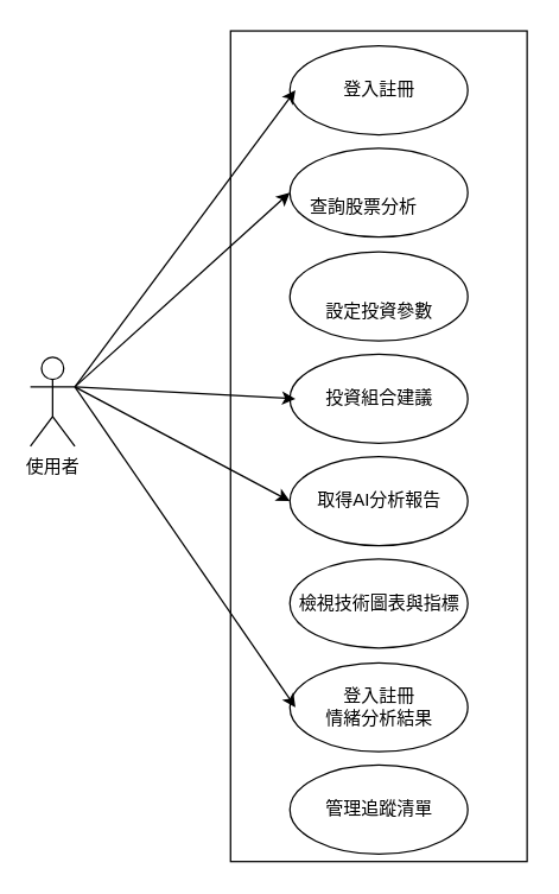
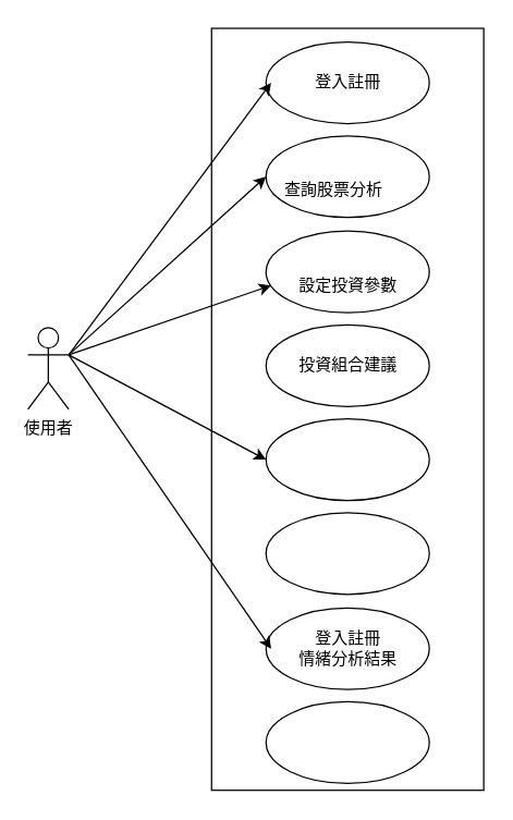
  <mxCell id="0" />
  <mxCell id="1" parent="0" />
  <mxCell id="2" value="使用者" style="shape=umlActor;verticalLabelPosition=bottom;verticalAlign=top;html=1;outlineConnect=0;" parent="1" vertex="1"><mxGeometry x="20" y="240" width="30" height="60" as="geometry" /></mxCell>
  <mxCell id="3" value="" style="group;fillColor=none;" parent="1" vertex="1" connectable="0"><mxGeometry x="155" y="20" width="200" height="560" as="geometry" /></mxCell>
  <mxCell id="4" value="" style="rounded=0;whiteSpace=wrap;html=1;fillColor=none;" parent="3" vertex="1"><mxGeometry width="200" height="560" as="geometry" /></mxCell>
  <mxCell id="5" value="" style="group;fillColor=none;" parent="3" vertex="1" connectable="0"><mxGeometry x="40" y="287" width="120" height="60" as="geometry" /></mxCell>
  <mxCell id="6" value="" style="ellipse;whiteSpace=wrap;html=1;fillColor=none;" parent="5" vertex="1"><mxGeometry width="120" height="60" as="geometry" /></mxCell>
- <mxCell id="7" value="取得AI分析報告" style="text;html=1;strokeColor=none;fillColor=none;align=center;verticalAlign=middle;whiteSpace=wrap;rounded=0;" parent="5" vertex="1"><mxGeometry x="12.5" y="15" width="95" height="30" as="geometry" /></mxCell>
  <mxCell id="8" value="" style="group;fillColor=none;" parent="3" vertex="1" connectable="0"><mxGeometry x="40" y="218" width="120" height="60" as="geometry" /></mxCell>
  <mxCell id="9" value="" style="ellipse;whiteSpace=wrap;html=1;fillColor=none;" parent="8" vertex="1"><mxGeometry width="120" height="60" as="geometry" /></mxCell>
  <mxCell id="10" value="投資組合建議" style="text;html=1;strokeColor=none;fillColor=none;align=center;verticalAlign=middle;whiteSpace=wrap;rounded=0;" parent="8" vertex="1"><mxGeometry x="3.75" y="15" width="112.5" height="30" as="geometry" /></mxCell>
  <mxCell id="11" value="" style="group" parent="3" vertex="1" connectable="0"><mxGeometry x="40" y="149" width="120" height="60" as="geometry" /></mxCell>
  <mxCell id="12" value="" style="ellipse;whiteSpace=wrap;html=1;fillColor=none;" parent="11" vertex="1"><mxGeometry width="120" height="60" as="geometry" /></mxCell>
  <mxCell id="13" value="設定投資參數" style="text;html=1;strokeColor=none;fillColor=none;align=center;verticalAlign=middle;whiteSpace=wrap;rounded=0;" parent="11" vertex="1"><mxGeometry x="3.75" y="25" width="112.5" height="30" as="geometry" /></mxCell>
  <mxCell id="14" value="" style="group" parent="3" vertex="1" connectable="0"><mxGeometry x="40" y="79" width="120" height="60" as="geometry" /></mxCell>
  <mxCell id="15" value="" style="group" parent="14" vertex="1" connectable="0"><mxGeometry width="120" height="60" as="geometry" /></mxCell>
  <mxCell id="16" value="" style="ellipse;whiteSpace=wrap;html=1;fillColor=none;" parent="15" vertex="1"><mxGeometry width="120" height="60" as="geometry" /></mxCell>
  <mxCell id="17" value="查詢股票分析" style="text;html=1;strokeColor=none;fillColor=none;align=center;verticalAlign=middle;whiteSpace=wrap;rounded=0;" parent="15" vertex="1"><mxGeometry x="10" y="25" width="80" height="30" as="geometry" /></mxCell>
  <mxCell id="18" value="" style="group;fillColor=none;" parent="3" vertex="1" connectable="0"><mxGeometry x="40" y="356" width="120" height="60" as="geometry" /></mxCell>
  <mxCell id="19" value="" style="ellipse;whiteSpace=wrap;html=1;fillColor=none;" parent="18" vertex="1"><mxGeometry width="120" height="60" as="geometry" /></mxCell>
- <mxCell id="20" value="檢視技術圖表與指標" style="text;html=1;strokeColor=none;fillColor=none;align=center;verticalAlign=middle;whiteSpace=wrap;rounded=0;" parent="18" vertex="1"><mxGeometry x="3.75" y="15" width="112.5" height="30" as="geometry" /></mxCell>
  <mxCell id="21" value="" style="group;fillColor=none;" parent="3" vertex="1" connectable="0"><mxGeometry x="40" y="495" width="120" height="60" as="geometry" /></mxCell>
  <mxCell id="22" value="" style="ellipse;whiteSpace=wrap;html=1;fillColor=none;" parent="21" vertex="1"><mxGeometry width="120" height="60" as="geometry" /></mxCell>
- <mxCell id="23" value="管理追蹤清單" style="text;html=1;strokeColor=none;fillColor=none;align=center;verticalAlign=middle;whiteSpace=wrap;rounded=0;" parent="21" vertex="1"><mxGeometry x="3.75" y="15" width="112.5" height="30" as="geometry" /></mxCell>
  <mxCell id="24" value="" style="group;fillColor=none;" parent="3" vertex="1" connectable="0"><mxGeometry x="40" y="426" width="120" height="60" as="geometry" /></mxCell>
  <mxCell id="25" value="" style="ellipse;whiteSpace=wrap;html=1;fillColor=none;" parent="24" vertex="1"><mxGeometry width="120" height="60" as="geometry" /></mxCell>
  <mxCell id="26" value="登入註冊&lt;br style=&quot;border-color: var(--border-color);&quot;&gt;情緒分析結果" style="text;html=1;strokeColor=none;fillColor=none;align=center;verticalAlign=middle;whiteSpace=wrap;rounded=0;" parent="24" vertex="1"><mxGeometry x="3.75" y="15" width="112.5" height="30" as="geometry" /></mxCell>
  <mxCell id="27" value="" style="group;fillColor=none;" parent="3" vertex="1" connectable="0"><mxGeometry x="40" y="10" width="120" height="60" as="geometry" /></mxCell>
  <mxCell id="28" value="" style="ellipse;whiteSpace=wrap;html=1;fillColor=none;" parent="27" vertex="1"><mxGeometry width="120" height="60" as="geometry" /></mxCell>
  <mxCell id="29" value="登入註冊" style="text;html=1;strokeColor=none;fillColor=none;align=center;verticalAlign=middle;whiteSpace=wrap;rounded=0;" parent="27" vertex="1"><mxGeometry x="3.75" y="15" width="112.5" height="30" as="geometry" /></mxCell>
  <mxCell id="30" value="" style="endArrow=classic;html=1;rounded=0;entryX=0;entryY=0.5;entryDx=0;entryDy=0;" parent="1" target="29" edge="1"><mxGeometry width="50" height="50" relative="1" as="geometry"><mxPoint x="50" y="260" as="sourcePoint" /><mxPoint x="100" y="210" as="targetPoint" /></mxGeometry></mxCell>
  <mxCell id="31" value="" style="endArrow=classic;html=1;rounded=0;entryX=0;entryY=0.5;entryDx=0;entryDy=0;" parent="1" target="16" edge="1"><mxGeometry width="50" height="50" relative="1" as="geometry"><mxPoint x="50" y="260" as="sourcePoint" /><mxPoint x="209" y="70" as="targetPoint" /></mxGeometry></mxCell>
- <mxCell id="33" value="" style="endArrow=classic;html=1;rounded=0;entryX=0;entryY=0.5;entryDx=0;entryDy=0;exitX=1;exitY=0.333;exitDx=0;exitDy=0;exitPerimeter=0;" parent="1" source="2" target="10" edge="1"><mxGeometry width="50" height="50" relative="1" as="geometry"><mxPoint x="80" y="290" as="sourcePoint" /><mxPoint x="229" y="90" as="targetPoint" /></mxGeometry></mxCell>
+ <mxCell id="32" value="" style="endArrow=classic;html=1;rounded=0;entryX=0;entryY=0.5;entryDx=0;entryDy=0;exitX=1;exitY=0.333;exitDx=0;exitDy=0;exitPerimeter=0;" parent="1" source="2" target="13" edge="1"><mxGeometry width="50" height="50" relative="1" as="geometry"><mxPoint x="70" y="280" as="sourcePoint" /><mxPoint x="219" y="80" as="targetPoint" /></mxGeometry></mxCell>
  <mxCell id="34" value="" style="endArrow=classic;html=1;rounded=0;entryX=0;entryY=0.5;entryDx=0;entryDy=0;" parent="1" target="6" edge="1"><mxGeometry width="50" height="50" relative="1" as="geometry"><mxPoint x="50" y="260" as="sourcePoint" /><mxPoint x="239" y="100" as="targetPoint" /></mxGeometry></mxCell>
  <mxCell id="35" value="" style="endArrow=classic;html=1;rounded=0;exitX=1;exitY=0.333;exitDx=0;exitDy=0;exitPerimeter=0;entryX=0;entryY=0.5;entryDx=0;entryDy=0;" parent="1" target="26" edge="1"><mxGeometry width="50" height="50" relative="1" as="geometry"><mxPoint x="50" y="260" as="sourcePoint" /><mxPoint x="199" y="478" as="targetPoint" /></mxGeometry></mxCell>
